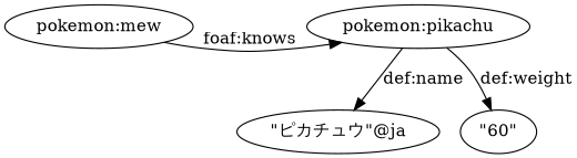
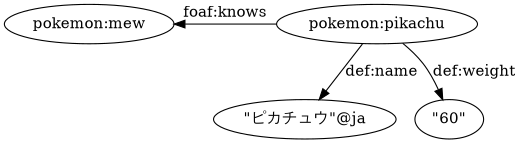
  digraph {
    n1 [label=<pokemon:mew>]
    n2 [label=<pokemon:pikachu>]
    n3 [label=<"ピカチュウ"@ja>]
    n4 [label=<"60">]
    subgraph sub_1 {
      rank=same
      n1
      n2
    }
-   n1 -> n2 [label=<foaf:knows>]
+   n2 -> n1 [label=<foaf:knows>]
    n2 -> n3 [label=<def:name>]
    n2 -> n4 [label=<def:weight>]
  }
